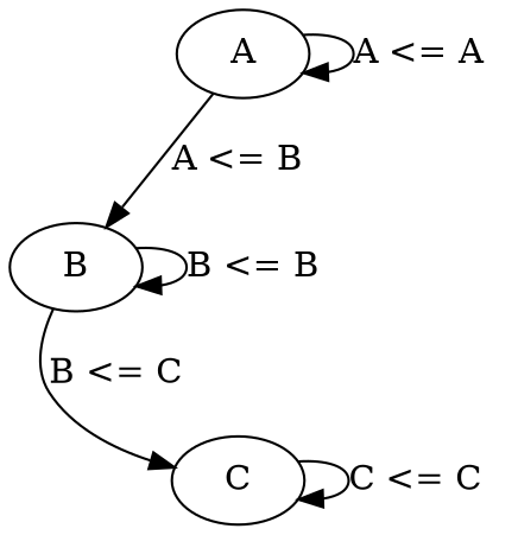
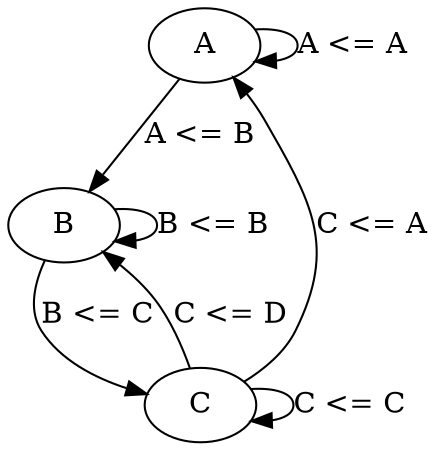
  digraph {
    fontname="DejaVu Serif"
    node [fontname="DejaVu Serif"]
    edge [fontname="DejaVu Serif"]
    A
    B
    C
    A -> A [label="A <= A"]
    A -> B [label="A <= B"]
    B -> B [label="B <= B"]
    B -> C [label="B <= C"]
+   C -> A [label="C <= A"]
+   C -> B [label="C <= D"]
    C -> C [label="C <= C"]
  }
